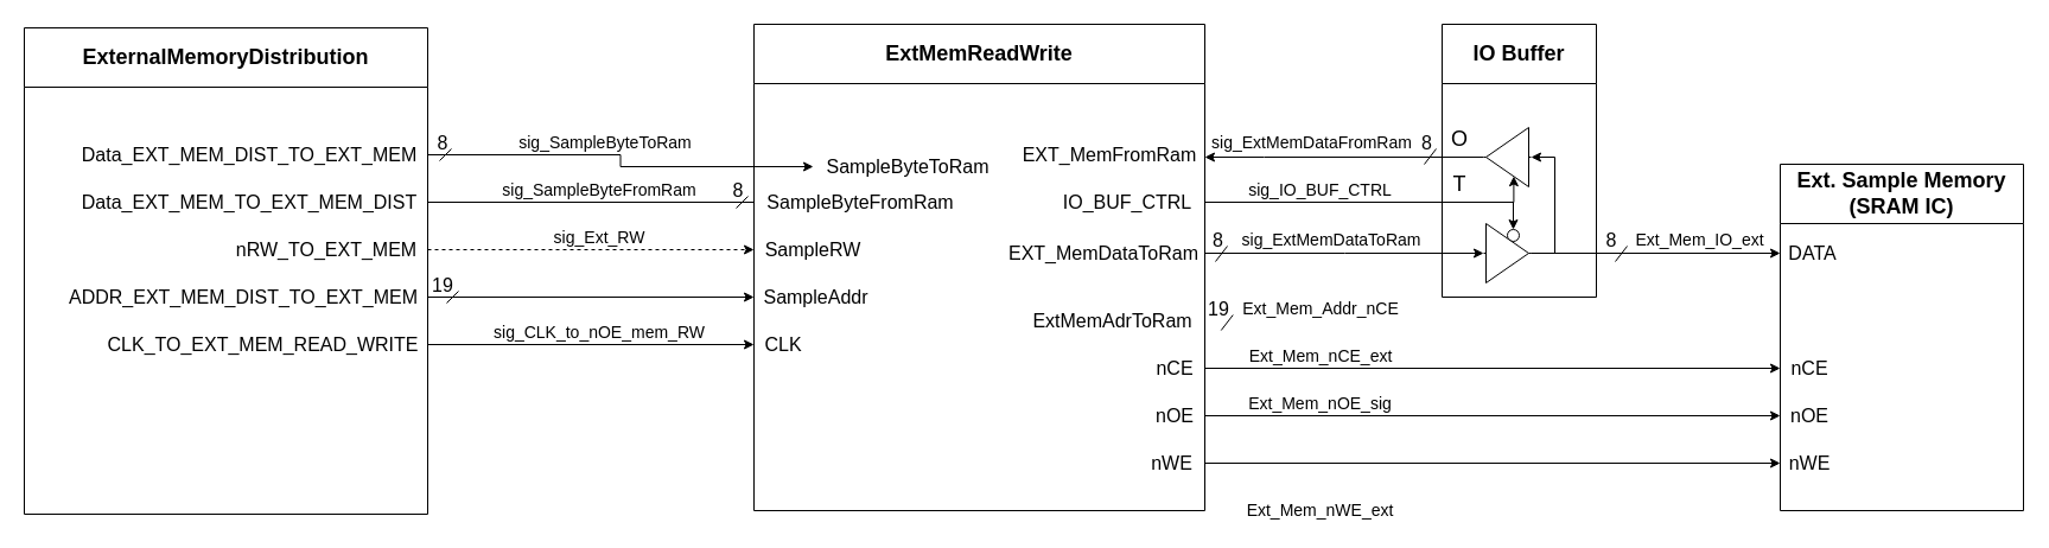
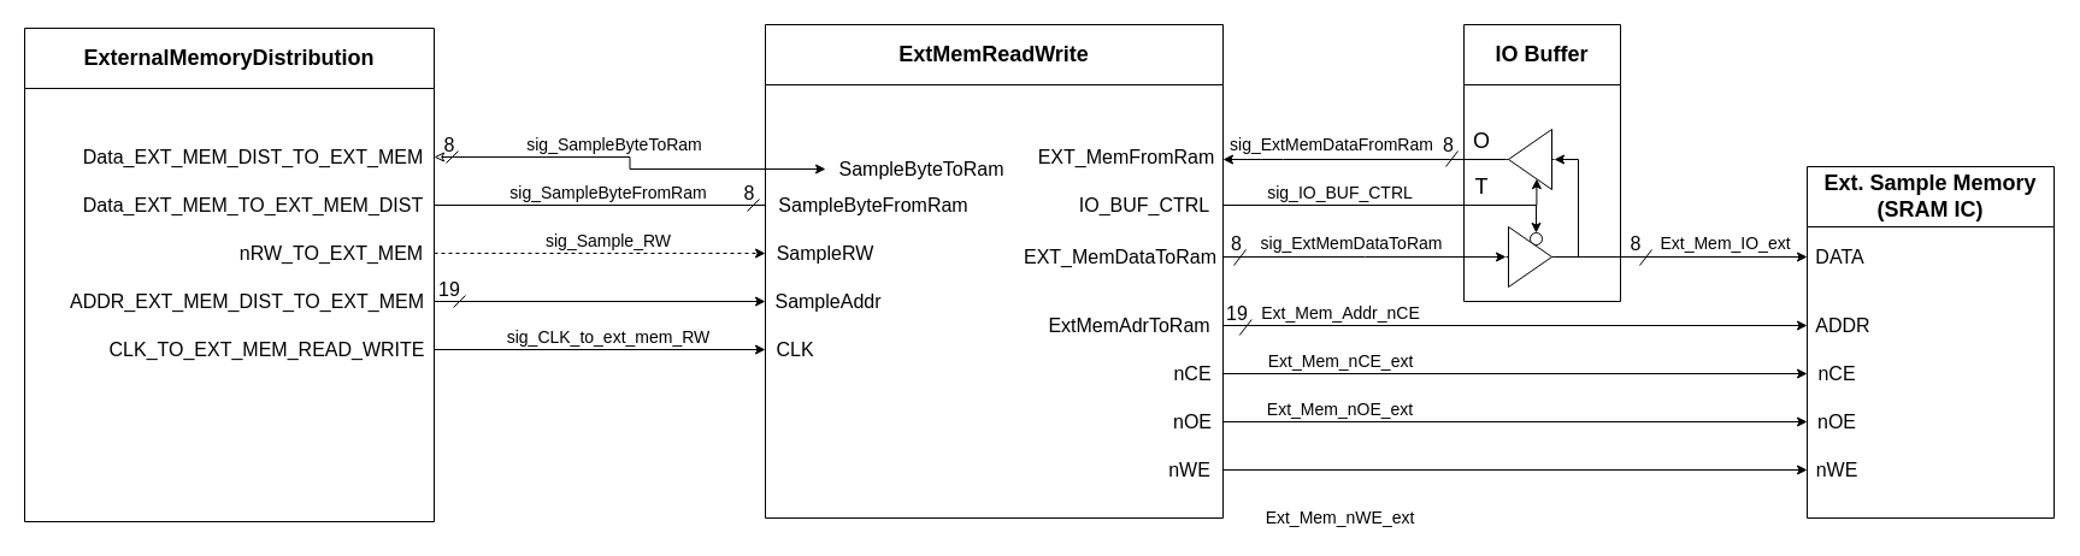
  <mxCell id="0" />
  <mxCell id="1" parent="0" />
  <mxCell id="2" style="edgeStyle=orthogonalEdgeStyle;rounded=0;orthogonalLoop=1;jettySize=auto;html=1;exitX=1;exitY=0.5;exitDx=0;exitDy=0;exitPerimeter=0;" parent="1" source="33" edge="1"><mxGeometry relative="1" as="geometry"><mxPoint x="1015" y="132" as="targetPoint" /><Array as="points"><mxPoint x="1065" y="132" /></Array></mxGeometry></mxCell>
  <mxCell id="3" style="edgeStyle=orthogonalEdgeStyle;rounded=0;orthogonalLoop=1;jettySize=auto;html=1;exitX=1;exitY=0.5;exitDx=0;exitDy=0;exitPerimeter=0;" parent="1" source="34" edge="1" target="10"><mxGeometry relative="1" as="geometry"><mxPoint x="1575" y="213" as="targetPoint" /></mxGeometry></mxCell>
  <mxCell id="4" style="edgeStyle=orthogonalEdgeStyle;rounded=0;orthogonalLoop=1;jettySize=auto;html=1;exitX=0;exitY=0.5;exitDx=0;exitDy=0;exitPerimeter=0;startArrow=classic;startFill=1;endArrow=none;endFill=0;" parent="1" source="34" edge="1"><mxGeometry relative="1" as="geometry"><mxPoint x="1015" y="213" as="targetPoint" /></mxGeometry></mxCell>
  <mxCell id="5" value="&lt;font style=&quot;font-size: 18px;&quot;&gt;Ext. Sample Memory&lt;br&gt;(SRAM IC)&lt;/font&gt;" style="swimlane;whiteSpace=wrap;html=1;startSize=50;" parent="1" vertex="1"><mxGeometry x="1500" y="138" width="205" height="292" as="geometry" /></mxCell>
  <mxCell id="6" value="&lt;font style=&quot;font-size: 16px;&quot;&gt;nWE&lt;/font&gt;" style="text;html=1;align=center;verticalAlign=middle;whiteSpace=wrap;rounded=0;" parent="5" vertex="1"><mxGeometry y="242" width="50" height="20" as="geometry" /></mxCell>
  <mxCell id="7" value="&lt;font style=&quot;font-size: 16px;&quot;&gt;nOE&lt;/font&gt;" style="text;html=1;align=center;verticalAlign=middle;whiteSpace=wrap;rounded=0;" parent="5" vertex="1"><mxGeometry y="202" width="50" height="20" as="geometry" /></mxCell>
  <mxCell id="8" value="&lt;font style=&quot;font-size: 16px;&quot;&gt;nCE&lt;/font&gt;" style="text;html=1;align=center;verticalAlign=middle;whiteSpace=wrap;rounded=0;" parent="5" vertex="1"><mxGeometry y="162" width="50" height="20" as="geometry" /></mxCell>
+ <mxCell id="9" value="&lt;font style=&quot;font-size: 16px;&quot;&gt;ADDR&lt;/font&gt;" style="text;html=1;align=center;verticalAlign=middle;whiteSpace=wrap;rounded=0;" parent="5" vertex="1"><mxGeometry y="122" width="60" height="20" as="geometry" /></mxCell>
  <mxCell id="10" value="&lt;font style=&quot;font-size: 16px;&quot;&gt;DATA&lt;/font&gt;" style="text;html=1;align=center;verticalAlign=middle;whiteSpace=wrap;rounded=0;" parent="5" vertex="1"><mxGeometry y="65" width="55" height="20" as="geometry" /></mxCell>
+ <mxCell id="11" style="edgeStyle=orthogonalEdgeStyle;rounded=0;orthogonalLoop=1;jettySize=auto;html=1;" parent="1" edge="1" target="9" source="25"><mxGeometry relative="1" as="geometry"><mxPoint x="1575" y="270" as="targetPoint" /><mxPoint x="1015" y="270" as="sourcePoint" /></mxGeometry></mxCell>
  <mxCell id="12" style="edgeStyle=orthogonalEdgeStyle;rounded=0;orthogonalLoop=1;jettySize=auto;html=1;" parent="1" edge="1" target="8" source="26"><mxGeometry relative="1" as="geometry"><mxPoint x="1015" y="310" as="sourcePoint" /><mxPoint x="1575" y="310" as="targetPoint" /></mxGeometry></mxCell>
  <mxCell id="13" style="edgeStyle=orthogonalEdgeStyle;rounded=0;orthogonalLoop=1;jettySize=auto;html=1;" parent="1" edge="1" target="7" source="27"><mxGeometry relative="1" as="geometry"><mxPoint x="1575" y="350" as="targetPoint" /><mxPoint x="1015" y="350" as="sourcePoint" /></mxGeometry></mxCell>
  <mxCell id="14" style="edgeStyle=orthogonalEdgeStyle;rounded=0;orthogonalLoop=1;jettySize=auto;html=1;" parent="1" edge="1" target="6" source="28"><mxGeometry relative="1" as="geometry"><mxPoint x="1575" y="390" as="targetPoint" /><mxPoint x="1015" y="390" as="sourcePoint" /></mxGeometry></mxCell>
- <mxCell id="15" style="edgeStyle=orthogonalEdgeStyle;rounded=0;orthogonalLoop=1;jettySize=auto;html=1;endArrow=none;endFill=0;startArrow=classic;startFill=1;" parent="1" edge="1" target="41" source="18"><mxGeometry relative="1" as="geometry"><mxPoint x="245" y="130" as="targetPoint" /><mxPoint x="635" y="130" as="sourcePoint" /></mxGeometry></mxCell>
+ <mxCell id="15" style="edgeStyle=orthogonalEdgeStyle;rounded=0;orthogonalLoop=1;jettySize=auto;html=1;endArrow=classic;endFill=0;startArrow=classic;startFill=1;" parent="1" edge="1" target="41" source="18"><mxGeometry relative="1" as="geometry"><mxPoint x="245" y="130" as="targetPoint" /><mxPoint x="635" y="130" as="sourcePoint" /></mxGeometry></mxCell>
  <mxCell id="16" style="edgeStyle=orthogonalEdgeStyle;rounded=0;orthogonalLoop=1;jettySize=auto;html=1;endArrow=none;" parent="1" edge="1" target="42" source="19"><mxGeometry relative="1" as="geometry"><mxPoint x="245" y="170" as="targetPoint" /><mxPoint x="635" y="170" as="sourcePoint" /></mxGeometry></mxCell>
  <mxCell id="17" value="&lt;font style=&quot;font-size: 18px;&quot;&gt;ExtMemReadWrite&lt;br&gt;&lt;/font&gt;" style="swimlane;whiteSpace=wrap;html=1;startSize=50;" parent="1" vertex="1"><mxGeometry x="635" y="20" width="380" height="410" as="geometry" /></mxCell>
  <mxCell id="18" value="&lt;font style=&quot;font-size: 16px;&quot;&gt;SampleByteToRam&lt;/font&gt;" style="text;html=1;align=center;verticalAlign=middle;whiteSpace=wrap;rounded=0;" parent="17" vertex="1"><mxGeometry x="50" y="110" width="160" height="20" as="geometry" /></mxCell>
  <mxCell id="19" value="&lt;font style=&quot;font-size: 16px;&quot;&gt;SampleByteFromRam&lt;/font&gt;" style="text;html=1;align=center;verticalAlign=middle;whiteSpace=wrap;rounded=0;" parent="17" vertex="1"><mxGeometry y="140" width="180" height="20" as="geometry" /></mxCell>
  <mxCell id="20" value="&lt;font style=&quot;font-size: 16px;&quot;&gt;SampleAddr&lt;/font&gt;" style="text;html=1;align=center;verticalAlign=middle;whiteSpace=wrap;rounded=0;" parent="17" vertex="1"><mxGeometry y="220" width="105" height="20" as="geometry" /></mxCell>
  <mxCell id="21" value="&lt;font style=&quot;font-size: 16px;&quot;&gt;CLK&lt;/font&gt;" style="text;html=1;align=center;verticalAlign=middle;whiteSpace=wrap;rounded=0;" parent="17" vertex="1"><mxGeometry y="260" width="50" height="20" as="geometry" /></mxCell>
  <mxCell id="22" value="&lt;font style=&quot;font-size: 16px;&quot;&gt;IO_BUF_CTRL&lt;/font&gt;" style="text;html=1;align=center;verticalAlign=middle;whiteSpace=wrap;rounded=0;" parent="17" vertex="1"><mxGeometry x="250" y="140" width="130" height="20" as="geometry" /></mxCell>
  <mxCell id="23" value="&lt;font style=&quot;font-size: 16px;&quot;&gt;EXT_MemDataToRam&lt;/font&gt;" style="text;html=1;align=center;verticalAlign=middle;whiteSpace=wrap;rounded=0;" parent="17" vertex="1"><mxGeometry x="210" y="183" width="170" height="20" as="geometry" /></mxCell>
  <mxCell id="24" value="&lt;font style=&quot;font-size: 16px;&quot;&gt;EXT_MemFromRam&lt;/font&gt;" style="text;html=1;align=center;verticalAlign=middle;whiteSpace=wrap;rounded=0;" parent="17" vertex="1"><mxGeometry x="220" y="100" width="160" height="20" as="geometry" /></mxCell>
  <mxCell id="25" value="&lt;font style=&quot;font-size: 16px;&quot;&gt;ExtMemAdrToRam&lt;/font&gt;" style="text;html=1;align=center;verticalAlign=middle;whiteSpace=wrap;rounded=0;" parent="17" vertex="1"><mxGeometry x="225" y="240" width="155" height="20" as="geometry" /></mxCell>
  <mxCell id="26" value="&lt;font style=&quot;font-size: 16px;&quot;&gt;nCE&lt;/font&gt;" style="text;html=1;align=center;verticalAlign=middle;whiteSpace=wrap;rounded=0;" parent="17" vertex="1"><mxGeometry x="330" y="280" width="50" height="20" as="geometry" /></mxCell>
  <mxCell id="27" value="&lt;font style=&quot;font-size: 16px;&quot;&gt;nOE&lt;/font&gt;" style="text;html=1;align=center;verticalAlign=middle;whiteSpace=wrap;rounded=0;" parent="17" vertex="1"><mxGeometry x="330" y="320" width="50" height="20" as="geometry" /></mxCell>
  <mxCell id="28" value="&lt;font style=&quot;font-size: 16px;&quot;&gt;nWE&lt;/font&gt;" style="text;html=1;align=center;verticalAlign=middle;whiteSpace=wrap;rounded=0;" parent="17" vertex="1"><mxGeometry x="325" y="360" width="55" height="20" as="geometry" /></mxCell>
  <mxCell id="29" value="&lt;span style=&quot;font-size: 18px;&quot;&gt;IO Buffer&lt;/span&gt;" style="swimlane;whiteSpace=wrap;html=1;startSize=50;" parent="1" vertex="1"><mxGeometry x="1215" y="20" width="130" height="230" as="geometry" /></mxCell>
  <mxCell id="30" value="&lt;font style=&quot;font-size: 18px;&quot;&gt;T&lt;/font&gt;" style="text;html=1;align=center;verticalAlign=middle;whiteSpace=wrap;rounded=0;" parent="29" vertex="1"><mxGeometry y="125" width="30" height="20" as="geometry" /></mxCell>
  <mxCell id="31" value="&lt;font style=&quot;font-size: 18px;&quot;&gt;O&lt;/font&gt;" style="text;html=1;align=center;verticalAlign=middle;whiteSpace=wrap;rounded=0;" parent="29" vertex="1"><mxGeometry y="87" width="30" height="20" as="geometry" /></mxCell>
  <mxCell id="32" value="" style="ellipse;whiteSpace=wrap;html=1;aspect=fixed;" parent="29" vertex="1"><mxGeometry x="55" y="173" width="10" height="10" as="geometry" /></mxCell>
  <mxCell id="33" value="" style="verticalLabelPosition=bottom;shadow=0;dashed=0;align=center;html=1;verticalAlign=top;shape=mxgraph.electrical.abstract.amplifier;direction=west;" parent="29" vertex="1"><mxGeometry x="35" y="87" width="40" height="50" as="geometry" /></mxCell>
  <mxCell id="34" value="" style="verticalLabelPosition=bottom;shadow=0;dashed=0;align=center;html=1;verticalAlign=top;shape=mxgraph.electrical.abstract.amplifier;direction=east;" parent="29" vertex="1"><mxGeometry x="35" y="168" width="40" height="50" as="geometry" /></mxCell>
  <mxCell id="35" style="edgeStyle=orthogonalEdgeStyle;rounded=0;orthogonalLoop=1;jettySize=auto;html=1;exitX=0;exitY=0.5;exitDx=0;exitDy=0;exitPerimeter=0;entryX=1;entryY=0.5;entryDx=0;entryDy=0;entryPerimeter=0;endArrow=none;endFill=0;startArrow=classic;startFill=1;" parent="29" source="33" target="34" edge="1"><mxGeometry relative="1" as="geometry" /></mxCell>
  <mxCell id="36" value="&lt;font style=&quot;font-size: 16px;&quot;&gt;8&lt;/font&gt;" style="text;html=1;align=center;verticalAlign=middle;whiteSpace=wrap;rounded=0;" parent="1" vertex="1"><mxGeometry x="1345" y="192" width="26" height="20" as="geometry" /></mxCell>
  <mxCell id="37" style="edgeStyle=orthogonalEdgeStyle;rounded=0;orthogonalLoop=1;jettySize=auto;html=1;dashed=1;" parent="1" edge="1" target="55" source="43"><mxGeometry relative="1" as="geometry"><mxPoint x="635" y="210" as="targetPoint" /><mxPoint x="245" y="210" as="sourcePoint" /></mxGeometry></mxCell>
  <mxCell id="38" style="edgeStyle=orthogonalEdgeStyle;rounded=0;orthogonalLoop=1;jettySize=auto;html=1;" parent="1" edge="1" target="20" source="44"><mxGeometry relative="1" as="geometry"><mxPoint x="635" y="250" as="targetPoint" /><mxPoint x="245" y="250" as="sourcePoint" /></mxGeometry></mxCell>
  <mxCell id="39" style="edgeStyle=orthogonalEdgeStyle;rounded=0;orthogonalLoop=1;jettySize=auto;html=1;" parent="1" edge="1" target="21" source="45"><mxGeometry relative="1" as="geometry"><mxPoint x="635" y="290" as="targetPoint" /><mxPoint x="245" y="290" as="sourcePoint" /></mxGeometry></mxCell>
  <mxCell id="40" value="&lt;font style=&quot;font-size: 18px;&quot;&gt;ExternalMemoryDistribution&lt;/font&gt;" style="swimlane;whiteSpace=wrap;html=1;startSize=50;" parent="1" vertex="1"><mxGeometry x="20" y="23" width="340" height="410" as="geometry" /></mxCell>
  <mxCell id="41" value="&lt;span style=&quot;font-size: 16px;&quot;&gt;Data_EXT_MEM_DIST_TO_EXT_MEM&lt;/span&gt;" style="text;html=1;align=center;verticalAlign=middle;whiteSpace=wrap;rounded=0;" parent="40" vertex="1"><mxGeometry x="40" y="97" width="300" height="20" as="geometry" /></mxCell>
  <mxCell id="42" value="&lt;span style=&quot;font-size: 16px;&quot;&gt;Data_EXT_MEM_TO_EXT_MEM_DIST&lt;/span&gt;" style="text;html=1;align=center;verticalAlign=middle;whiteSpace=wrap;rounded=0;" parent="40" vertex="1"><mxGeometry x="40" y="137" width="300" height="20" as="geometry" /></mxCell>
  <mxCell id="43" value="&lt;span style=&quot;font-size: 16px;&quot;&gt;nRW_TO_EXT_MEM&lt;/span&gt;" style="text;html=1;align=center;verticalAlign=middle;whiteSpace=wrap;rounded=0;" parent="40" vertex="1"><mxGeometry x="170" y="177" width="170" height="20" as="geometry" /></mxCell>
  <mxCell id="44" value="&lt;span style=&quot;font-size: 16px;&quot;&gt;ADDR_EXT_MEM_DIST_TO_EXT_MEM&lt;/span&gt;" style="text;html=1;align=center;verticalAlign=middle;whiteSpace=wrap;rounded=0;" parent="40" vertex="1"><mxGeometry x="30" y="217" width="310" height="20" as="geometry" /></mxCell>
  <mxCell id="45" value="&lt;span style=&quot;font-size: 16px;&quot;&gt;CLK_TO_EXT_MEM_READ_WRITE&lt;/span&gt;" style="text;html=1;align=center;verticalAlign=middle;whiteSpace=wrap;rounded=0;" parent="40" vertex="1"><mxGeometry x="63" y="257" width="277" height="20" as="geometry" /></mxCell>
  <mxCell id="46" value="&lt;font style=&quot;font-size: 14px;&quot;&gt;sig_SampleByteToRam&lt;/font&gt;" style="text;html=1;align=center;verticalAlign=middle;whiteSpace=wrap;rounded=0;fontSize=14;" parent="1" vertex="1"><mxGeometry x="425" y="110" width="170" height="20" as="geometry" /></mxCell>
  <mxCell id="47" value="&lt;font style=&quot;font-size: 14px;&quot;&gt;sig_SampleByteFromRam&lt;/font&gt;" style="text;html=1;align=center;verticalAlign=middle;whiteSpace=wrap;rounded=0;fontSize=14;" parent="1" vertex="1"><mxGeometry x="410" y="150" width="190" height="20" as="geometry" /></mxCell>
- <mxCell id="48" value="&lt;font style=&quot;font-size: 14px;&quot;&gt;sig_Ext_RW&lt;/font&gt;" style="text;html=1;align=center;verticalAlign=middle;whiteSpace=wrap;rounded=0;fontSize=14;" parent="1" vertex="1"><mxGeometry x="445" y="190" width="120" height="20" as="geometry" /></mxCell>
- <mxCell id="49" value="&lt;font style=&quot;font-size: 14px;&quot;&gt;sig_CLK_to_nOE_mem_RW&lt;/font&gt;" style="text;html=1;align=center;verticalAlign=middle;whiteSpace=wrap;rounded=0;fontSize=14;" parent="1" vertex="1"><mxGeometry x="420" y="270" width="170" height="20" as="geometry" /></mxCell>
+ <mxCell id="48" value="&lt;font style=&quot;font-size: 14px;&quot;&gt;sig_Sample_RW&lt;/font&gt;" style="text;html=1;align=center;verticalAlign=middle;whiteSpace=wrap;rounded=0;fontSize=14;" parent="1" vertex="1"><mxGeometry x="445" y="190" width="120" height="20" as="geometry" /></mxCell>
+ <mxCell id="49" value="&lt;font style=&quot;font-size: 14px;&quot;&gt;sig_CLK_to_ext_mem_RW&lt;/font&gt;" style="text;html=1;align=center;verticalAlign=middle;whiteSpace=wrap;rounded=0;fontSize=14;" parent="1" vertex="1"><mxGeometry x="420" y="270" width="170" height="20" as="geometry" /></mxCell>
  <mxCell id="50" value="&lt;font style=&quot;font-size: 16px;&quot;&gt;8&lt;/font&gt;" style="text;html=1;align=center;verticalAlign=middle;whiteSpace=wrap;rounded=0;" parent="1" vertex="1"><mxGeometry x="1195" y="110" width="15" height="20" as="geometry" /></mxCell>
  <mxCell id="51" value="" style="endArrow=none;html=1;rounded=0;" parent="1" edge="1"><mxGeometry width="50" height="50" relative="1" as="geometry"><mxPoint x="1200" y="138" as="sourcePoint" /><mxPoint x="1210" y="125" as="targetPoint" /></mxGeometry></mxCell>
  <mxCell id="52" value="&lt;font style=&quot;font-size: 16px;&quot;&gt;8&lt;/font&gt;" style="text;html=1;align=center;verticalAlign=middle;whiteSpace=wrap;rounded=0;" vertex="1" parent="1"><mxGeometry x="360" y="110" width="26" height="20" as="geometry" /></mxCell>
  <mxCell id="53" value="&lt;font style=&quot;font-size: 16px;&quot;&gt;8&lt;/font&gt;" style="text;html=1;align=center;verticalAlign=middle;whiteSpace=wrap;rounded=0;" vertex="1" parent="1"><mxGeometry x="609" y="150" width="26" height="20" as="geometry" /></mxCell>
  <mxCell id="54" value="&lt;font style=&quot;font-size: 16px;&quot;&gt;19&lt;/font&gt;" style="text;html=1;align=center;verticalAlign=middle;whiteSpace=wrap;rounded=0;" vertex="1" parent="1"><mxGeometry x="360" y="230" width="26" height="20" as="geometry" /></mxCell>
  <mxCell id="55" value="&lt;font style=&quot;font-size: 16px;&quot;&gt;SampleRW&lt;/font&gt;" style="text;html=1;align=center;verticalAlign=middle;whiteSpace=wrap;rounded=0;" parent="1" vertex="1"><mxGeometry x="635" y="200" width="100" height="20" as="geometry" /></mxCell>
  <mxCell id="56" value="&lt;font style=&quot;font-size: 14px;&quot;&gt;sig_ExtMemDataFromRam&lt;/font&gt;" style="text;html=1;align=center;verticalAlign=middle;whiteSpace=wrap;rounded=0;fontSize=14;" vertex="1" parent="1"><mxGeometry x="1027.5" y="110" width="155" height="20" as="geometry" /></mxCell>
  <mxCell id="57" value="&lt;font style=&quot;font-size: 14px;&quot;&gt;sig_IO_BUF_CTRL&lt;/font&gt;" style="text;html=1;align=center;verticalAlign=middle;whiteSpace=wrap;rounded=0;fontSize=14;" vertex="1" parent="1"><mxGeometry x="1055" y="150" width="115" height="20" as="geometry" /></mxCell>
  <mxCell id="58" value="&lt;font style=&quot;font-size: 14px;&quot;&gt;sig_ExtMemDataToRam&lt;/font&gt;" style="text;html=1;align=center;verticalAlign=middle;whiteSpace=wrap;rounded=0;fontSize=14;" vertex="1" parent="1"><mxGeometry x="1052.5" y="192" width="137.5" height="20" as="geometry" /></mxCell>
  <mxCell id="59" value="&lt;font style=&quot;font-size: 14px;&quot;&gt;Ext_Mem_Addr_nCE&lt;/font&gt;" style="text;html=1;align=center;verticalAlign=middle;whiteSpace=wrap;rounded=0;fontSize=14;" vertex="1" parent="1"><mxGeometry x="1032.5" y="250" width="160" height="20" as="geometry" /></mxCell>
  <mxCell id="60" value="&lt;font style=&quot;font-size: 14px;&quot;&gt;Ext_Mem_nCE_ext&lt;/font&gt;" style="text;html=1;align=center;verticalAlign=middle;whiteSpace=wrap;rounded=0;fontSize=14;" vertex="1" parent="1"><mxGeometry x="1052.5" y="290" width="120" height="20" as="geometry" /></mxCell>
- <mxCell id="61" value="Ext_Mem_nOE_sig" style="text;html=1;align=center;verticalAlign=middle;whiteSpace=wrap;rounded=0;fontSize=14;" vertex="1" parent="1"><mxGeometry x="1050" y="330" width="125" height="20" as="geometry" /></mxCell>
+ <mxCell id="61" value="Ext_Mem_nOE_ext" style="text;html=1;align=center;verticalAlign=middle;whiteSpace=wrap;rounded=0;fontSize=14;" vertex="1" parent="1"><mxGeometry x="1050" y="330" width="125" height="20" as="geometry" /></mxCell>
  <mxCell id="62" value="Ext_Mem_nWE_ext" style="text;html=1;align=center;verticalAlign=middle;whiteSpace=wrap;rounded=0;fontSize=14;" vertex="1" parent="1"><mxGeometry x="1050" y="420" width="125" height="20" as="geometry" /></mxCell>
  <mxCell id="63" style="edgeStyle=orthogonalEdgeStyle;rounded=0;orthogonalLoop=1;jettySize=auto;html=1;entryX=0.5;entryY=0;entryDx=0;entryDy=0;" edge="1" parent="1" source="22" target="32"><mxGeometry relative="1" as="geometry" /></mxCell>
  <mxCell id="64" style="edgeStyle=orthogonalEdgeStyle;rounded=0;orthogonalLoop=1;jettySize=auto;html=1;entryX=0.365;entryY=0.178;entryDx=0;entryDy=0;entryPerimeter=0;" edge="1" parent="1" source="22" target="33"><mxGeometry relative="1" as="geometry"><mxPoint x="1355" y="145" as="targetPoint" /><Array as="points"><mxPoint x="1275" y="170" /><mxPoint x="1275" y="148" /></Array></mxGeometry></mxCell>
  <mxCell id="65" value="&lt;font style=&quot;font-size: 16px;&quot;&gt;8&lt;/font&gt;" style="text;html=1;align=center;verticalAlign=middle;whiteSpace=wrap;rounded=0;" vertex="1" parent="1"><mxGeometry x="1019" y="192" width="15" height="20" as="geometry" /></mxCell>
  <mxCell id="66" value="" style="endArrow=none;html=1;rounded=0;" edge="1" parent="1"><mxGeometry width="50" height="50" relative="1" as="geometry"><mxPoint x="1024" y="220" as="sourcePoint" /><mxPoint x="1034" y="207" as="targetPoint" /></mxGeometry></mxCell>
  <mxCell id="67" value="&lt;font style=&quot;font-size: 16px;&quot;&gt;19&lt;/font&gt;" style="text;html=1;align=center;verticalAlign=middle;whiteSpace=wrap;rounded=0;" vertex="1" parent="1"><mxGeometry x="1019" y="250" width="16" height="20" as="geometry" /></mxCell>
  <mxCell id="68" value="" style="endArrow=none;html=1;rounded=0;" edge="1" parent="1"><mxGeometry width="50" height="50" relative="1" as="geometry"><mxPoint x="1028.75" y="278" as="sourcePoint" /><mxPoint x="1038.75" y="265" as="targetPoint" /></mxGeometry></mxCell>
  <mxCell id="69" value="&lt;font style=&quot;font-size: 14px;&quot;&gt;Ext_Mem_IO_ext&lt;/font&gt;" style="text;html=1;align=center;verticalAlign=middle;whiteSpace=wrap;rounded=0;fontSize=14;" vertex="1" parent="1"><mxGeometry x="1380" y="192" width="105" height="20" as="geometry" /></mxCell>
  <mxCell id="70" value="" style="endArrow=none;html=1;rounded=0;" edge="1" parent="1"><mxGeometry width="50" height="50" relative="1" as="geometry"><mxPoint x="1361" y="220" as="sourcePoint" /><mxPoint x="1371" y="207" as="targetPoint" /></mxGeometry></mxCell>
  <mxCell id="71" value="" style="endArrow=none;html=1;rounded=0;" edge="1" parent="1"><mxGeometry width="50" height="50" relative="1" as="geometry"><mxPoint x="370" y="135" as="sourcePoint" /><mxPoint x="380" y="125" as="targetPoint" /></mxGeometry></mxCell>
  <mxCell id="72" value="" style="endArrow=none;html=1;rounded=0;" edge="1" parent="1"><mxGeometry width="50" height="50" relative="1" as="geometry"><mxPoint x="620" y="175" as="sourcePoint" /><mxPoint x="630" y="165" as="targetPoint" /></mxGeometry></mxCell>
  <mxCell id="73" value="" style="endArrow=none;html=1;rounded=0;" edge="1" parent="1"><mxGeometry width="50" height="50" relative="1" as="geometry"><mxPoint x="376" y="255" as="sourcePoint" /><mxPoint x="386" y="245" as="targetPoint" /></mxGeometry></mxCell>
